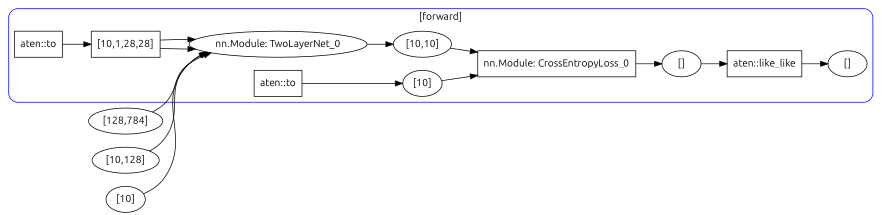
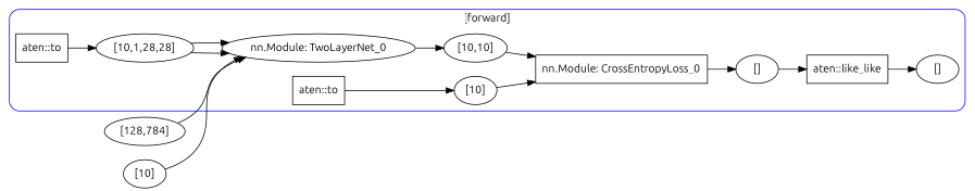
  digraph {
    fontname=Ubuntu
    rankdir=LR
    node [fontname=Ubuntu shape=ellipse]
    edge [fontname=Ubuntu]
    n1 [label="aten::to" shape=box]
    n2 [label="aten::to" shape=box]
    n3 [label="nn.Module: TwoLayerNet_0"]
    n4 [label="nn.Module: CrossEntropyLoss_0" shape=box]
    n5 [label="aten::like_like" shape=box]
-   n6 [label="[10,1,28,28]" shape=box]
+   n6 [label="[10,1,28,28]"]
    n7 [label="[10]"]
    n8 [label="[]"]
    n9 [label="[10,10]"]
    n10 [label="[]"]
    n11 [label="[128,784]"]
-   n12 [label="[10,128]"]
    n13 [label="[10]"]
    subgraph cluster_1 {
      color=blue
      label="[forward]"
      style=rounded
      n1
      n2
      n3
      n4
      n5
      n6
      n7
      n8
      n9
      n10
    }
    n1 -> n6
    n2 -> n7
    n3 -> n9
    n4 -> n10
    n5 -> n8
    n6 -> n3
    n6 -> n3
    n7 -> n4
    n9 -> n4
    n10 -> n5
    n11 -> n3
-   n12 -> n3
    n13 -> n3
  }
